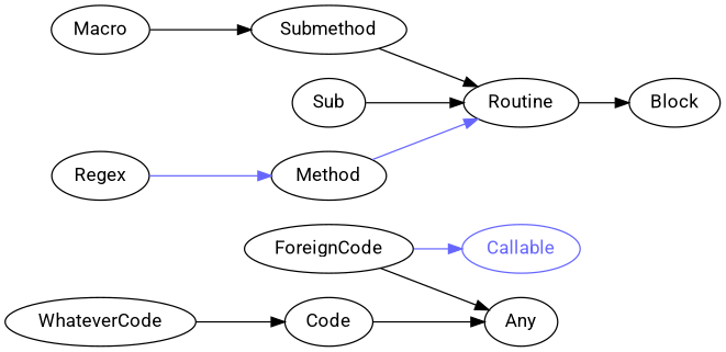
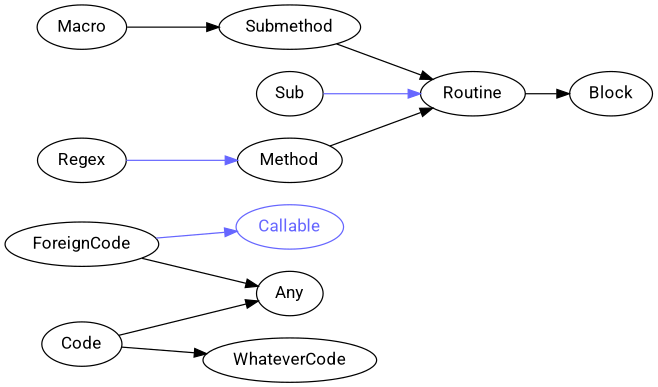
  digraph {
    fontname=Roboto
    rankdir=LR
    splines=polyline
    node [color="#000000" fontcolor="#000000" fontname=Roboto]
    edge [color="#000000" fontname=Roboto]
    Callable [color="#6666FF" fontcolor="#6666FF"]
    ForeignCode
    Any
    Code
    WhateverCode
    Routine
    Block
    Submethod
    Macro
    Sub
    Method
    Regex
    ForeignCode -> Callable [color="#6666FF"]
    ForeignCode -> Any
    Code -> Any
-   WhateverCode -> Code
+   Code -> WhateverCode
    Routine -> Block
    Submethod -> Routine
    Macro -> Submethod
-   Sub -> Routine
-   Method -> Routine [color="#6666FF"]
+   Sub -> Routine [color="#6666FF"]
+   Method -> Routine
    Regex -> Method [color="#6666FF"]
  }
